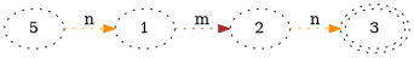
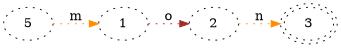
  digraph {
    labeljust=l
    labelloc=l
    rankdir=LR
    node [style=dotted]
    edge [color=darkorange style=dotted]
    n1 [label=5]
    1
    2
    3 [peripheries=2]
-   n1 -> 1 [label=n]
-   1 -> 2 [color=brown label=m]
+   n1 -> 1 [label=m]
+   1 -> 2 [color=brown label=o]
    2 -> 3 [label=n]
  }
